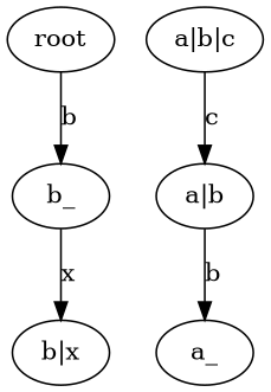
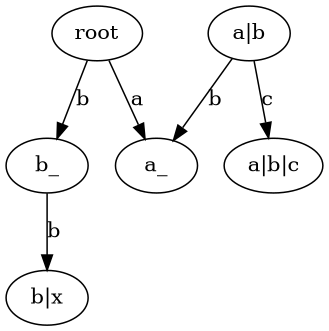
  digraph {
    root
    a_
    b_
    n4 [label="b|x"]
    n5 [label="a|b|c"]
    n6 [label="a|b"]
+   root -> a_ [label=a]
    root -> b_ [label=b]
-   b_ -> n4 [label=x]
+   b_ -> n4 [label=b]
    n6 -> a_ [label=b]
-   n5 -> n6 [label=c]
+   n6 -> n5 [label=c]
  }
